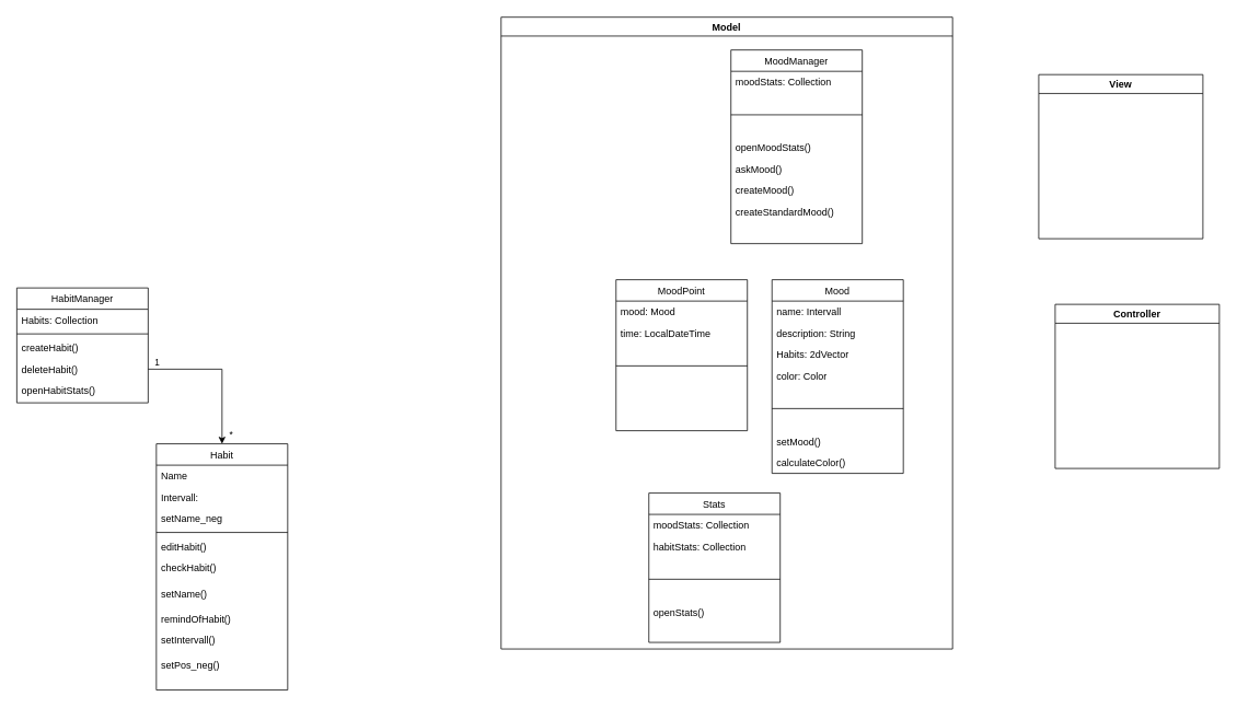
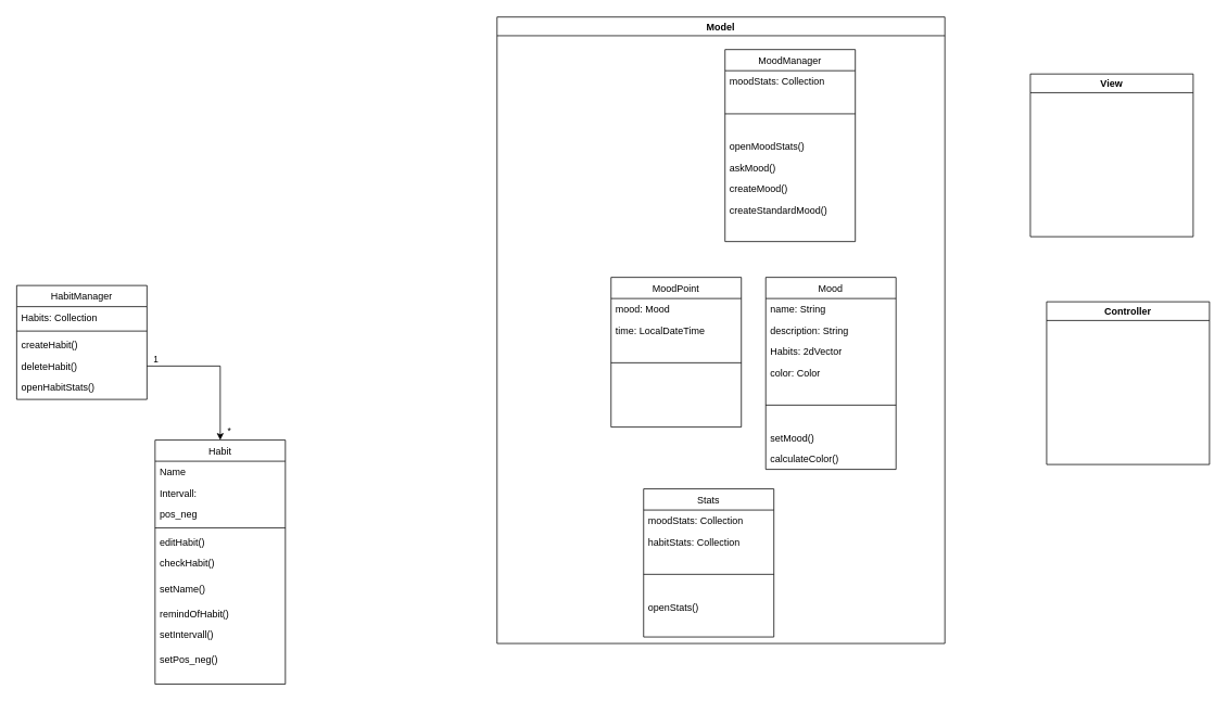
  <mxCell id="0" />
  <mxCell id="1" parent="0" />
  <mxCell id="2" value="Habit" style="swimlane;fontStyle=0;align=center;verticalAlign=top;childLayout=stackLayout;horizontal=1;startSize=26;horizontalStack=0;resizeParent=1;resizeLast=0;collapsible=1;marginBottom=0;rounded=0;shadow=0;strokeWidth=1;" parent="1" vertex="1"><mxGeometry x="190" y="540" width="160" height="300" as="geometry"><mxRectangle x="230" y="140" width="160" height="26" as="alternateBounds" /></mxGeometry></mxCell>
  <mxCell id="3" value="Name" style="text;align=left;verticalAlign=top;spacingLeft=4;spacingRight=4;overflow=hidden;rotatable=0;points=[[0,0.5],[1,0.5]];portConstraint=eastwest;" parent="2" vertex="1"><mxGeometry y="26" width="160" height="26" as="geometry" /></mxCell>
  <mxCell id="4" value="Intervall: " style="text;align=left;verticalAlign=top;spacingLeft=4;spacingRight=4;overflow=hidden;rotatable=0;points=[[0,0.5],[1,0.5]];portConstraint=eastwest;rounded=0;shadow=0;html=0;" parent="2" vertex="1"><mxGeometry y="52" width="160" height="26" as="geometry" /></mxCell>
- <mxCell id="5" value="setName_neg" style="text;align=left;verticalAlign=top;spacingLeft=4;spacingRight=4;overflow=hidden;rotatable=0;points=[[0,0.5],[1,0.5]];portConstraint=eastwest;rounded=0;shadow=0;html=0;" parent="2" vertex="1"><mxGeometry y="78" width="160" height="26" as="geometry" /></mxCell>
+ <mxCell id="5" value="pos_neg" style="text;align=left;verticalAlign=top;spacingLeft=4;spacingRight=4;overflow=hidden;rotatable=0;points=[[0,0.5],[1,0.5]];portConstraint=eastwest;rounded=0;shadow=0;html=0;" parent="2" vertex="1"><mxGeometry y="78" width="160" height="26" as="geometry" /></mxCell>
  <mxCell id="6" value="" style="line;html=1;strokeWidth=1;align=left;verticalAlign=middle;spacingTop=-1;spacingLeft=3;spacingRight=3;rotatable=0;labelPosition=right;points=[];portConstraint=eastwest;" parent="2" vertex="1"><mxGeometry y="104" width="160" height="8" as="geometry" /></mxCell>
  <mxCell id="7" value="editHabit()" style="text;align=left;verticalAlign=top;spacingLeft=4;spacingRight=4;overflow=hidden;rotatable=0;points=[[0,0.5],[1,0.5]];portConstraint=eastwest;" parent="2" vertex="1"><mxGeometry y="112" width="160" height="26" as="geometry" /></mxCell>
  <mxCell id="8" value="checkHabit()" style="text;align=left;verticalAlign=top;spacingLeft=4;spacingRight=4;overflow=hidden;rotatable=0;points=[[0,0.5],[1,0.5]];portConstraint=eastwest;" parent="2" vertex="1"><mxGeometry y="138" width="160" height="32" as="geometry" /></mxCell>
  <mxCell id="9" value="setName()" style="text;align=left;verticalAlign=top;spacingLeft=4;spacingRight=4;overflow=hidden;rotatable=0;points=[[0,0.5],[1,0.5]];portConstraint=eastwest;" parent="2" vertex="1"><mxGeometry y="170" width="160" height="30" as="geometry" /></mxCell>
  <mxCell id="10" value="remindOfHabit()" style="text;align=left;verticalAlign=top;spacingLeft=4;spacingRight=4;overflow=hidden;rotatable=0;points=[[0,0.5],[1,0.5]];portConstraint=eastwest;" parent="2" vertex="1"><mxGeometry y="200" width="160" height="26" as="geometry" /></mxCell>
  <mxCell id="11" value="setIntervall()" style="text;align=left;verticalAlign=top;spacingLeft=4;spacingRight=4;overflow=hidden;rotatable=0;points=[[0,0.5],[1,0.5]];portConstraint=eastwest;" parent="2" vertex="1"><mxGeometry y="226" width="160" height="30" as="geometry" /></mxCell>
  <mxCell id="12" value="setPos_neg()" style="text;align=left;verticalAlign=top;spacingLeft=4;spacingRight=4;overflow=hidden;rotatable=0;points=[[0,0.5],[1,0.5]];portConstraint=eastwest;" parent="2" vertex="1"><mxGeometry y="256" width="160" height="30" as="geometry" /></mxCell>
  <mxCell id="13" value="HabitManager" style="swimlane;fontStyle=0;align=center;verticalAlign=top;childLayout=stackLayout;horizontal=1;startSize=26;horizontalStack=0;resizeParent=1;resizeLast=0;collapsible=1;marginBottom=0;rounded=0;shadow=0;strokeWidth=1;" parent="1" vertex="1"><mxGeometry x="20" y="350" width="160" height="140" as="geometry"><mxRectangle x="230" y="140" width="160" height="26" as="alternateBounds" /></mxGeometry></mxCell>
  <mxCell id="14" value="Habits: Collection" style="text;align=left;verticalAlign=top;spacingLeft=4;spacingRight=4;overflow=hidden;rotatable=0;points=[[0,0.5],[1,0.5]];portConstraint=eastwest;" parent="13" vertex="1"><mxGeometry y="26" width="160" height="26" as="geometry" /></mxCell>
  <mxCell id="15" value="" style="line;html=1;strokeWidth=1;align=left;verticalAlign=middle;spacingTop=-1;spacingLeft=3;spacingRight=3;rotatable=0;labelPosition=right;points=[];portConstraint=eastwest;" parent="13" vertex="1"><mxGeometry y="52" width="160" height="8" as="geometry" /></mxCell>
  <mxCell id="16" value="createHabit()" style="text;align=left;verticalAlign=top;spacingLeft=4;spacingRight=4;overflow=hidden;rotatable=0;points=[[0,0.5],[1,0.5]];portConstraint=eastwest;rounded=0;shadow=0;html=0;" parent="13" vertex="1"><mxGeometry y="60" width="160" height="26" as="geometry" /></mxCell>
  <mxCell id="17" value="deleteHabit()" style="text;align=left;verticalAlign=top;spacingLeft=4;spacingRight=4;overflow=hidden;rotatable=0;points=[[0,0.5],[1,0.5]];portConstraint=eastwest;rounded=0;shadow=0;html=0;" parent="13" vertex="1"><mxGeometry y="86" width="160" height="26" as="geometry" /></mxCell>
  <mxCell id="18" value="openHabitStats()" style="text;align=left;verticalAlign=top;spacingLeft=4;spacingRight=4;overflow=hidden;rotatable=0;points=[[0,0.5],[1,0.5]];portConstraint=eastwest;rounded=0;shadow=0;html=0;" parent="13" vertex="1"><mxGeometry y="112" width="160" height="26" as="geometry" /></mxCell>
  <mxCell id="19" value="" style="endArrow=classic;html=1;rounded=0;entryX=0.5;entryY=0;entryDx=0;entryDy=0;exitX=1;exitY=0.5;exitDx=0;exitDy=0;" parent="1" source="17" target="2" edge="1"><mxGeometry width="50" height="50" relative="1" as="geometry"><mxPoint x="300" y="720" as="sourcePoint" /><mxPoint x="350" y="670" as="targetPoint" /><Array as="points"><mxPoint x="270" y="449" /></Array></mxGeometry></mxCell>
  <mxCell id="20" value="*" style="edgeLabel;html=1;align=center;verticalAlign=middle;resizable=0;points=[];" parent="19" vertex="1" connectable="0"><mxGeometry x="0.867" relative="1" as="geometry"><mxPoint x="10" as="offset" /></mxGeometry></mxCell>
  <mxCell id="21" value="1" style="edgeLabel;html=1;align=center;verticalAlign=middle;resizable=0;points=[];" parent="19" vertex="1" connectable="0"><mxGeometry x="-0.845" y="1" relative="1" as="geometry"><mxPoint x="-4" y="-8" as="offset" /></mxGeometry></mxCell>
  <mxCell id="22" value="MoodManager" style="swimlane;fontStyle=0;align=center;verticalAlign=top;childLayout=stackLayout;horizontal=1;startSize=26;horizontalStack=0;resizeParent=1;resizeLast=0;collapsible=1;marginBottom=0;rounded=0;shadow=0;strokeWidth=1;" parent="1" vertex="1"><mxGeometry x="890" y="60" width="160" height="236" as="geometry"><mxRectangle x="230" y="140" width="160" height="26" as="alternateBounds" /></mxGeometry></mxCell>
  <mxCell id="23" value="moodStats: Collection" style="text;align=left;verticalAlign=top;spacingLeft=4;spacingRight=4;overflow=hidden;rotatable=0;points=[[0,0.5],[1,0.5]];portConstraint=eastwest;rounded=0;shadow=0;html=0;" parent="22" vertex="1"><mxGeometry y="26" width="160" height="26" as="geometry" /></mxCell>
  <mxCell id="24" value="" style="line;html=1;strokeWidth=1;align=left;verticalAlign=middle;spacingTop=-1;spacingLeft=3;spacingRight=3;rotatable=0;labelPosition=right;points=[];portConstraint=eastwest;" parent="22" vertex="1"><mxGeometry y="52" width="160" height="54" as="geometry" /></mxCell>
  <mxCell id="25" value="openMoodStats()" style="text;align=left;verticalAlign=top;spacingLeft=4;spacingRight=4;overflow=hidden;rotatable=0;points=[[0,0.5],[1,0.5]];portConstraint=eastwest;rounded=0;shadow=0;html=0;" parent="22" vertex="1"><mxGeometry y="106" width="160" height="26" as="geometry" /></mxCell>
  <mxCell id="26" value="askMood()" style="text;align=left;verticalAlign=top;spacingLeft=4;spacingRight=4;overflow=hidden;rotatable=0;points=[[0,0.5],[1,0.5]];portConstraint=eastwest;rounded=0;shadow=0;html=0;" vertex="1" parent="22"><mxGeometry y="132" width="160" height="26" as="geometry" /></mxCell>
  <mxCell id="27" value="createMood()" style="text;align=left;verticalAlign=top;spacingLeft=4;spacingRight=4;overflow=hidden;rotatable=0;points=[[0,0.5],[1,0.5]];portConstraint=eastwest;rounded=0;shadow=0;html=0;" vertex="1" parent="22"><mxGeometry y="158" width="160" height="26" as="geometry" /></mxCell>
  <mxCell id="28" value="createStandardMood()" style="text;align=left;verticalAlign=top;spacingLeft=4;spacingRight=4;overflow=hidden;rotatable=0;points=[[0,0.5],[1,0.5]];portConstraint=eastwest;rounded=0;shadow=0;html=0;" vertex="1" parent="22"><mxGeometry y="184" width="160" height="26" as="geometry" /></mxCell>
  <mxCell id="29" value="Stats" style="swimlane;fontStyle=0;align=center;verticalAlign=top;childLayout=stackLayout;horizontal=1;startSize=26;horizontalStack=0;resizeParent=1;resizeLast=0;collapsible=1;marginBottom=0;rounded=0;shadow=0;strokeWidth=1;" parent="1" vertex="1"><mxGeometry x="790" y="600" width="160" height="182" as="geometry"><mxRectangle x="230" y="140" width="160" height="26" as="alternateBounds" /></mxGeometry></mxCell>
  <mxCell id="30" value="moodStats: Collection" style="text;align=left;verticalAlign=top;spacingLeft=4;spacingRight=4;overflow=hidden;rotatable=0;points=[[0,0.5],[1,0.5]];portConstraint=eastwest;rounded=0;shadow=0;html=0;" parent="29" vertex="1"><mxGeometry y="26" width="160" height="26" as="geometry" /></mxCell>
  <mxCell id="31" value="habitStats: Collection" style="text;align=left;verticalAlign=top;spacingLeft=4;spacingRight=4;overflow=hidden;rotatable=0;points=[[0,0.5],[1,0.5]];portConstraint=eastwest;rounded=0;shadow=0;html=0;" parent="29" vertex="1"><mxGeometry y="52" width="160" height="26" as="geometry" /></mxCell>
  <mxCell id="32" value="" style="line;html=1;strokeWidth=1;align=left;verticalAlign=middle;spacingTop=-1;spacingLeft=3;spacingRight=3;rotatable=0;labelPosition=right;points=[];portConstraint=eastwest;" parent="29" vertex="1"><mxGeometry y="78" width="160" height="54" as="geometry" /></mxCell>
  <mxCell id="33" value="openStats()" style="text;align=left;verticalAlign=top;spacingLeft=4;spacingRight=4;overflow=hidden;rotatable=0;points=[[0,0.5],[1,0.5]];portConstraint=eastwest;rounded=0;shadow=0;html=0;" parent="29" vertex="1"><mxGeometry y="132" width="160" height="26" as="geometry" /></mxCell>
  <mxCell id="34" value="Mood" style="swimlane;fontStyle=0;align=center;verticalAlign=top;childLayout=stackLayout;horizontal=1;startSize=26;horizontalStack=0;resizeParent=1;resizeLast=0;collapsible=1;marginBottom=0;rounded=0;shadow=0;strokeWidth=1;" vertex="1" parent="1"><mxGeometry x="940" y="340" width="160" height="236" as="geometry"><mxRectangle x="230" y="140" width="160" height="26" as="alternateBounds" /></mxGeometry></mxCell>
- <mxCell id="35" value="name: Intervall" style="text;align=left;verticalAlign=top;spacingLeft=4;spacingRight=4;overflow=hidden;rotatable=0;points=[[0,0.5],[1,0.5]];portConstraint=eastwest;rounded=0;shadow=0;html=0;" vertex="1" parent="34"><mxGeometry y="26" width="160" height="26" as="geometry" /></mxCell>
+ <mxCell id="35" value="name: String" style="text;align=left;verticalAlign=top;spacingLeft=4;spacingRight=4;overflow=hidden;rotatable=0;points=[[0,0.5],[1,0.5]];portConstraint=eastwest;rounded=0;shadow=0;html=0;" vertex="1" parent="34"><mxGeometry y="26" width="160" height="26" as="geometry" /></mxCell>
  <mxCell id="36" value="description: String" style="text;align=left;verticalAlign=top;spacingLeft=4;spacingRight=4;overflow=hidden;rotatable=0;points=[[0,0.5],[1,0.5]];portConstraint=eastwest;rounded=0;shadow=0;html=0;" vertex="1" parent="34"><mxGeometry y="52" width="160" height="26" as="geometry" /></mxCell>
  <mxCell id="37" value="Habits: 2dVector" style="text;align=left;verticalAlign=top;spacingLeft=4;spacingRight=4;overflow=hidden;rotatable=0;points=[[0,0.5],[1,0.5]];portConstraint=eastwest;rounded=0;shadow=0;html=0;" vertex="1" parent="34"><mxGeometry y="78" width="160" height="26" as="geometry" /></mxCell>
  <mxCell id="38" value="color: Color" style="text;align=left;verticalAlign=top;spacingLeft=4;spacingRight=4;overflow=hidden;rotatable=0;points=[[0,0.5],[1,0.5]];portConstraint=eastwest;rounded=0;shadow=0;html=0;" vertex="1" parent="34"><mxGeometry y="104" width="160" height="26" as="geometry" /></mxCell>
  <mxCell id="39" value="" style="line;html=1;strokeWidth=1;align=left;verticalAlign=middle;spacingTop=-1;spacingLeft=3;spacingRight=3;rotatable=0;labelPosition=right;points=[];portConstraint=eastwest;" vertex="1" parent="34"><mxGeometry y="130" width="160" height="54" as="geometry" /></mxCell>
  <mxCell id="40" value="setMood()" style="text;align=left;verticalAlign=top;spacingLeft=4;spacingRight=4;overflow=hidden;rotatable=0;points=[[0,0.5],[1,0.5]];portConstraint=eastwest;rounded=0;shadow=0;html=0;" vertex="1" parent="34"><mxGeometry y="184" width="160" height="26" as="geometry" /></mxCell>
  <mxCell id="41" value="calculateColor()" style="text;align=left;verticalAlign=top;spacingLeft=4;spacingRight=4;overflow=hidden;rotatable=0;points=[[0,0.5],[1,0.5]];portConstraint=eastwest;rounded=0;shadow=0;html=0;" vertex="1" parent="34"><mxGeometry y="210" width="160" height="26" as="geometry" /></mxCell>
  <mxCell id="42" value="MoodPoint" style="swimlane;fontStyle=0;align=center;verticalAlign=top;childLayout=stackLayout;horizontal=1;startSize=26;horizontalStack=0;resizeParent=1;resizeLast=0;collapsible=1;marginBottom=0;rounded=0;shadow=0;strokeWidth=1;" vertex="1" parent="1"><mxGeometry x="750" y="340" width="160" height="184" as="geometry"><mxRectangle x="230" y="140" width="160" height="26" as="alternateBounds" /></mxGeometry></mxCell>
  <mxCell id="43" value="mood: Mood" style="text;align=left;verticalAlign=top;spacingLeft=4;spacingRight=4;overflow=hidden;rotatable=0;points=[[0,0.5],[1,0.5]];portConstraint=eastwest;rounded=0;shadow=0;html=0;" vertex="1" parent="42"><mxGeometry y="26" width="160" height="26" as="geometry" /></mxCell>
  <mxCell id="44" value="time: LocalDateTime" style="text;align=left;verticalAlign=top;spacingLeft=4;spacingRight=4;overflow=hidden;rotatable=0;points=[[0,0.5],[1,0.5]];portConstraint=eastwest;rounded=0;shadow=0;html=0;" vertex="1" parent="42"><mxGeometry y="52" width="160" height="26" as="geometry" /></mxCell>
  <mxCell id="45" value="" style="line;html=1;strokeWidth=1;align=left;verticalAlign=middle;spacingTop=-1;spacingLeft=3;spacingRight=3;rotatable=0;labelPosition=right;points=[];portConstraint=eastwest;" vertex="1" parent="42"><mxGeometry y="78" width="160" height="54" as="geometry" /></mxCell>
  <mxCell id="46" value="Model" style="swimlane;" vertex="1" parent="1"><mxGeometry x="610" y="20" width="550" height="770" as="geometry" /></mxCell>
  <mxCell id="47" value="View" style="swimlane;" vertex="1" parent="1"><mxGeometry x="1265" y="90" width="200" height="200" as="geometry" /></mxCell>
  <mxCell id="48" value="Controller" style="swimlane;" vertex="1" parent="1"><mxGeometry x="1285" y="370" width="200" height="200" as="geometry" /></mxCell>
